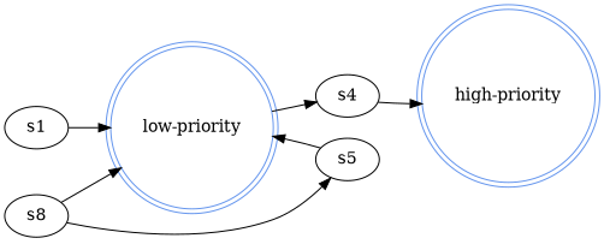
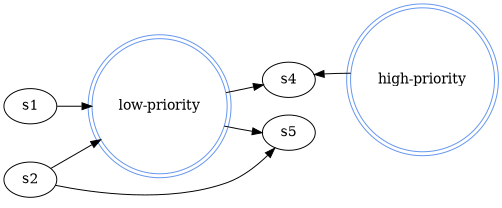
  digraph {
    rankdir=LR
    "low-priority" [color=cornflowerblue shape=doublecircle]
    s4
    s5
    "high-priority" [color=cornflowerblue shape=doublecircle]
    s1
-   s2 [label=s8]
+   s2
    "low-priority" -> s4
-   s5 -> "low-priority"
-   s4 -> "high-priority"
+   "low-priority" -> s5
+   "high-priority" -> s4
    s1 -> "low-priority"
    s2 -> "low-priority"
    s2 -> s5
  }
